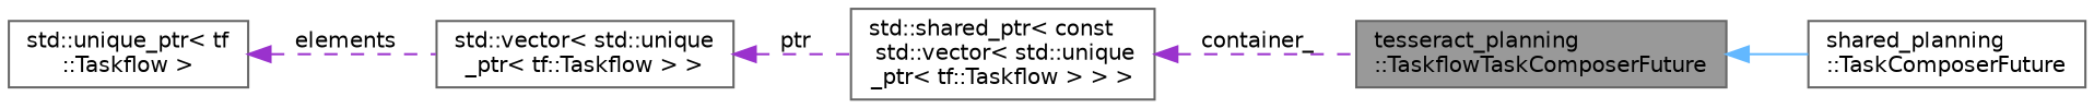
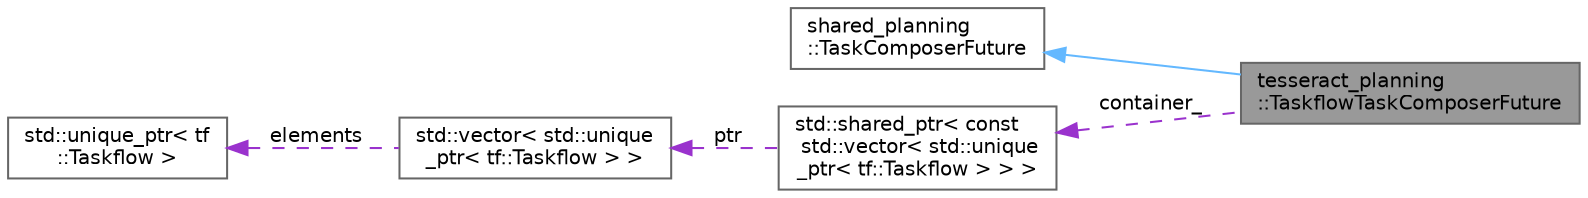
  digraph {
    rankdir=LR
    node [color=gray40 fillcolor=white fontname=Helvetica fontsize=10 shape=box style=filled]
    edge [color=darkorchid3 dir=back fontname=Helvetica fontsize=10 labelfontname=Helvetica labelfontsize=10 style=dashed]
    n1 [fillcolor=grey60 fontcolor=black height=0.2 label="tesseract_planning\l::TaskflowTaskComposerFuture" width=0.4]
    n2 [height=0.2 label="shared_planning\l::TaskComposerFuture" width=0.4]
    n3 [height=0.2 label="std::shared_ptr\< const\l std::vector\< std::unique\l_ptr\< tf::Taskflow \> \> \>" width=0.4]
    n4 [height=0.2 label="std::vector\< std::unique\l_ptr\< tf::Taskflow \> \>" width=0.4]
    n5 [height=0.2 label="std::unique_ptr\< tf\l::Taskflow \>" width=0.4]
-   n1 -> n2 [color=steelblue1 style=solid]
+   n2 -> n1 [color=steelblue1 style=solid]
    n3 -> n1 [label=" container_"]
    n4 -> n3 [label=" ptr"]
    n5 -> n4 [label=" elements"]
  }
